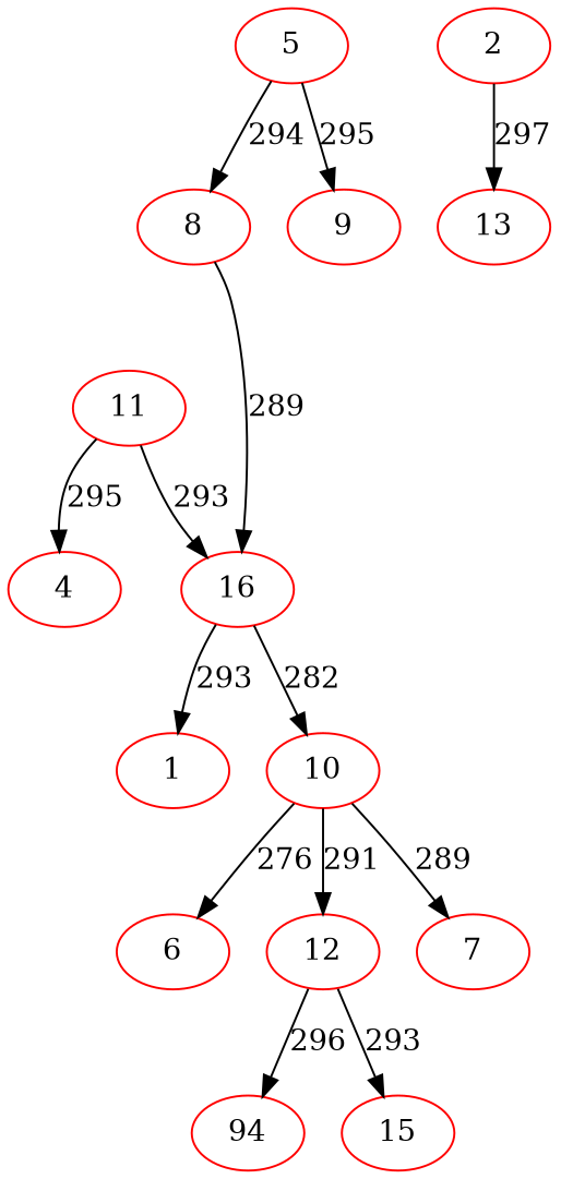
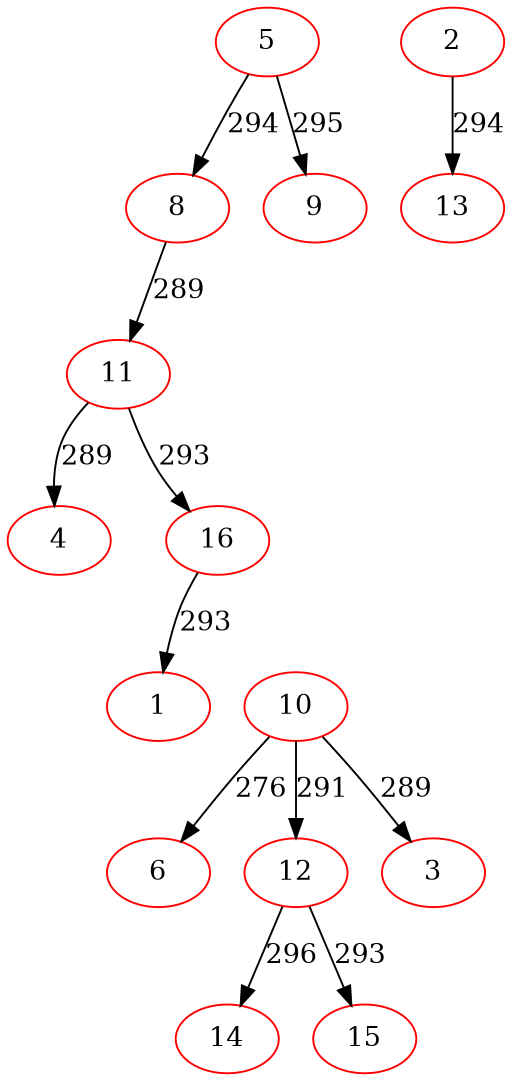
  digraph {
    node [color=red]
    5
    8
    9
    11
    4
    16
    1
    10
    2
    13
    6
    12
-   7
-   14 [label=94]
+   7 [label=3]
+   14
    15
    5 -> 8 [label=294]
    5 -> 9 [label=295]
-   8 -> 16 [label=289]
-   11 -> 4 [label=295]
+   8 -> 11 [label=289]
+   11 -> 4 [label=289]
    11 -> 16 [label=293]
    16 -> 1 [label=293]
-   16 -> 10 [label=282]
    10 -> 6 [label=276]
    10 -> 12 [label=291]
    10 -> 7 [label=289]
-   2 -> 13 [label=297]
+   2 -> 13 [label=294]
    12 -> 14 [label=296]
    12 -> 15 [label=293]
  }
